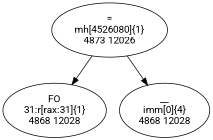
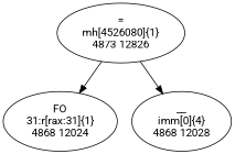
  digraph {
    fontname=Roboto
    node [fontname=Roboto]
    edge [fontname=Roboto]
-   n1 [label="=\nmh[4526080]{1}\n4873 12026"]
-   n2 [label="FO\n31:r[rax:31]{1}\n4868 12028"]
+   n1 [label="=\nmh[4526080]{1}\n4873 12826"]
+   n2 [label="FO\n31:r[rax:31]{1}\n4868 12024"]
    n3 [label="__\nimm[0]{4}\n4868 12028"]
    n1 -> n2
    n1 -> n3
  }
